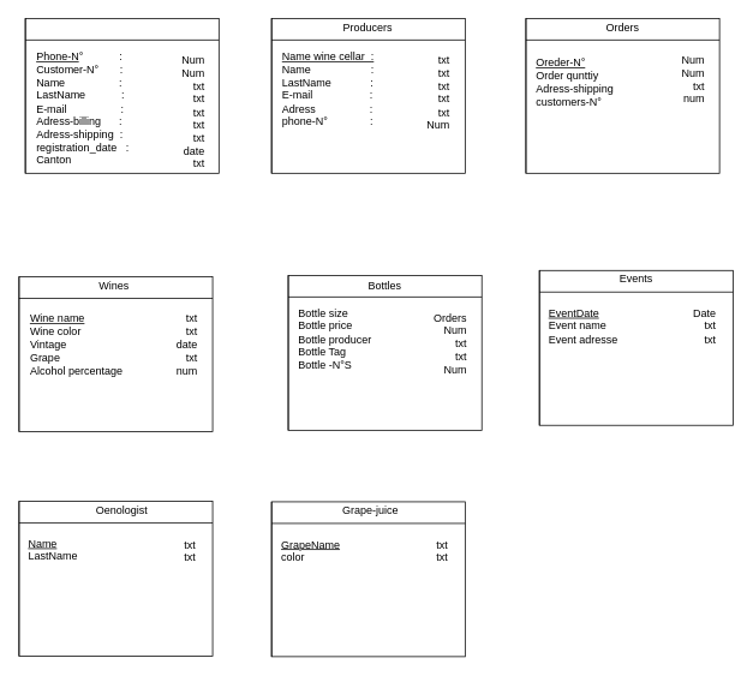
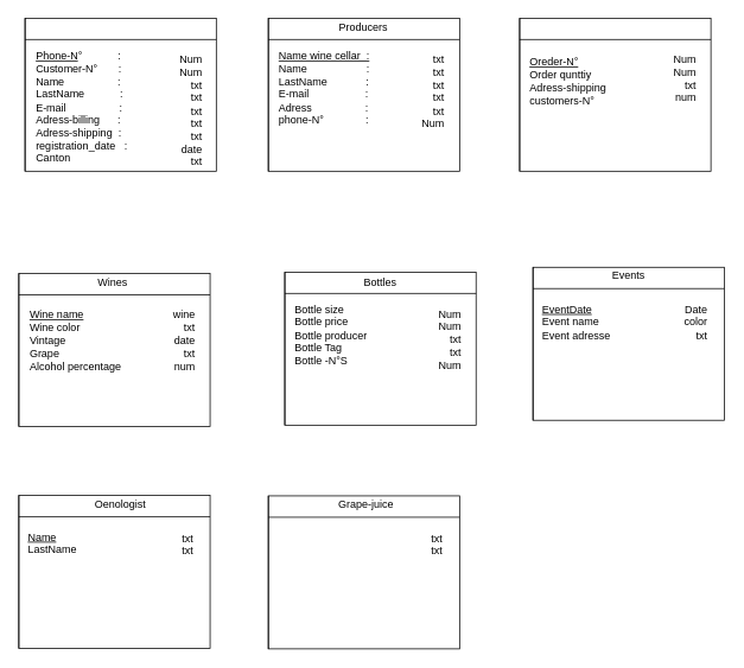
  <mxCell id="0" />
  <mxCell id="1" parent="0" />
  <mxCell id="2" value="" style="group" parent="1" vertex="1" connectable="0"><mxGeometry x="27.5" y="20" width="215" height="172" as="geometry" /></mxCell>
  <mxCell id="3" value="" style="group;align=left;" parent="2" vertex="1" connectable="0"><mxGeometry width="215" height="172" as="geometry" /></mxCell>
  <mxCell id="4" value="" style="shape=internalStorage;whiteSpace=wrap;html=1;backgroundOutline=1;dx=0;dy=24;" parent="3" vertex="1"><mxGeometry width="215.0" height="172" as="geometry" /></mxCell>
  <mxCell id="5" value="&lt;u&gt;Phone-N&lt;/u&gt;°&amp;nbsp; &amp;nbsp; &amp;nbsp; &amp;nbsp; &amp;nbsp; &amp;nbsp; :&lt;br&gt;Customer-N°&amp;nbsp; &amp;nbsp; &amp;nbsp; &amp;nbsp;:&lt;br&gt;Name&amp;nbsp; &amp;nbsp; &amp;nbsp; &amp;nbsp; &amp;nbsp; &amp;nbsp; &amp;nbsp; &amp;nbsp; &amp;nbsp; :&lt;br&gt;LastName&amp;nbsp; &amp;nbsp; &amp;nbsp; &amp;nbsp; &amp;nbsp; &amp;nbsp; :&lt;br&gt;E-mail&amp;nbsp; &amp;nbsp; &amp;nbsp; &amp;nbsp; &amp;nbsp; &amp;nbsp; &amp;nbsp; &amp;nbsp; &amp;nbsp; :&lt;br&gt;Adress-billing&amp;nbsp; &amp;nbsp; &amp;nbsp; :&lt;br&gt;Adress-shipping&amp;nbsp; :&lt;br&gt;registration_date&amp;nbsp; &amp;nbsp;:&lt;br&gt;Canton&amp;nbsp;&lt;br&gt;&lt;br&gt;&amp;nbsp;" style="text;html=1;strokeColor=none;fillColor=none;align=left;verticalAlign=top;whiteSpace=wrap;rounded=0;" parent="3" vertex="1"><mxGeometry x="10" y="29" width="121" height="139" as="geometry" /></mxCell>
  <mxCell id="6" value="Num&lt;br&gt;Num&lt;br&gt;txt&lt;br&gt;txt&lt;br&gt;txt&lt;br&gt;txt&lt;br&gt;txt&lt;br&gt;date&lt;br&gt;txt" style="text;html=1;strokeColor=none;fillColor=none;align=right;verticalAlign=top;whiteSpace=wrap;rounded=0;horizontal=1;" parent="3" vertex="1"><mxGeometry x="126" y="33" width="75" height="133" as="geometry" /></mxCell>
  <mxCell id="7" value="" style="group" parent="1" vertex="1" connectable="0"><mxGeometry x="301" y="20" width="215" height="172" as="geometry" /></mxCell>
  <mxCell id="8" value="" style="group;align=left;" parent="7" vertex="1" connectable="0"><mxGeometry width="215" height="172" as="geometry" /></mxCell>
  <mxCell id="9" value="" style="shape=internalStorage;whiteSpace=wrap;html=1;backgroundOutline=1;dx=0;dy=24;" parent="8" vertex="1"><mxGeometry width="215.0" height="172" as="geometry" /></mxCell>
  <mxCell id="10" value="Producers" style="text;html=1;strokeColor=none;fillColor=none;align=center;verticalAlign=middle;whiteSpace=wrap;rounded=0;" parent="8" vertex="1"><mxGeometry x="47.339" width="120.321" height="22.781" as="geometry" /></mxCell>
  <mxCell id="11" value="&lt;u&gt;Name wine cellar&amp;nbsp; :&lt;br&gt;&lt;/u&gt;Name&amp;nbsp; &amp;nbsp; &amp;nbsp; &amp;nbsp; &amp;nbsp; &amp;nbsp; &amp;nbsp; &amp;nbsp; &amp;nbsp; &amp;nbsp; :&lt;br&gt;LastName&amp;nbsp; &amp;nbsp; &amp;nbsp; &amp;nbsp; &amp;nbsp; &amp;nbsp; &amp;nbsp;:&lt;br&gt;E-mail&amp;nbsp; &amp;nbsp; &amp;nbsp; &amp;nbsp; &amp;nbsp; &amp;nbsp; &amp;nbsp; &amp;nbsp; &amp;nbsp; &amp;nbsp;:&lt;br&gt;Adress&amp;nbsp; &amp;nbsp; &amp;nbsp; &amp;nbsp; &amp;nbsp; &amp;nbsp; &amp;nbsp; &amp;nbsp; &amp;nbsp; :&lt;br&gt;phone-N°&amp;nbsp; &amp;nbsp; &amp;nbsp; &amp;nbsp; &amp;nbsp; &amp;nbsp; &amp;nbsp; :&lt;br&gt;&lt;br&gt;&lt;br&gt;&amp;nbsp;" style="text;html=1;strokeColor=none;fillColor=none;align=left;verticalAlign=top;whiteSpace=wrap;rounded=0;" parent="8" vertex="1"><mxGeometry x="9.908" y="28.667" width="109.977" height="105.111" as="geometry" /></mxCell>
  <mxCell id="12" value="txt&lt;br&gt;txt&lt;br&gt;txt&lt;br&gt;txt&lt;br&gt;txt&lt;br&gt;Num" style="text;html=1;strokeColor=none;fillColor=none;align=right;verticalAlign=top;whiteSpace=wrap;rounded=0;horizontal=1;" parent="8" vertex="1"><mxGeometry x="126" y="33" width="74" height="95" as="geometry" /></mxCell>
  <mxCell id="13" value="" style="group" parent="1" vertex="1" connectable="0"><mxGeometry x="20.5" y="307" width="215" height="172" as="geometry" /></mxCell>
  <mxCell id="14" value="" style="group;align=left;" parent="13" vertex="1" connectable="0"><mxGeometry width="215" height="172" as="geometry" /></mxCell>
  <mxCell id="15" value="" style="shape=internalStorage;whiteSpace=wrap;html=1;backgroundOutline=1;dx=0;dy=24;" parent="14" vertex="1"><mxGeometry width="215.0" height="172" as="geometry" /></mxCell>
  <mxCell id="16" value="Wines&amp;nbsp;" style="text;html=1;strokeColor=none;fillColor=none;align=center;verticalAlign=middle;whiteSpace=wrap;rounded=0;" parent="14" vertex="1"><mxGeometry x="47.339" width="120.321" height="22.781" as="geometry" /></mxCell>
- <mxCell id="17" value="txt&lt;br&gt;txt&lt;br&gt;date&lt;br&gt;txt&lt;br&gt;num" style="text;html=1;strokeColor=none;fillColor=none;align=right;verticalAlign=top;whiteSpace=wrap;rounded=0;horizontal=1;" parent="14" vertex="1"><mxGeometry x="125.829" y="33.01" width="75.3" height="103.374" as="geometry" /></mxCell>
+ <mxCell id="17" value="wine&lt;br&gt;txt&lt;br&gt;date&lt;br&gt;txt&lt;br&gt;num" style="text;html=1;strokeColor=none;fillColor=none;align=right;verticalAlign=top;whiteSpace=wrap;rounded=0;horizontal=1;" parent="14" vertex="1"><mxGeometry x="125.829" y="33.01" width="75.3" height="103.374" as="geometry" /></mxCell>
  <mxCell id="18" value="&lt;u&gt;Wine name&lt;/u&gt;&lt;br&gt;Wine color&lt;br&gt;Vintage&lt;br&gt;Grape&lt;br&gt;Alcohol percentage" style="text;html=1;strokeColor=none;fillColor=none;align=left;verticalAlign=top;whiteSpace=wrap;rounded=0;" parent="14" vertex="1"><mxGeometry x="10" y="33" width="148" height="134" as="geometry" /></mxCell>
  <mxCell id="19" value="" style="group" parent="1" vertex="1" connectable="0"><mxGeometry x="319.5" y="305.5" width="215" height="172" as="geometry" /></mxCell>
  <mxCell id="20" value="" style="group;align=left;" parent="19" vertex="1" connectable="0"><mxGeometry width="215" height="172" as="geometry" /></mxCell>
  <mxCell id="21" value="" style="shape=internalStorage;whiteSpace=wrap;html=1;backgroundOutline=1;dx=0;dy=24;" parent="20" vertex="1"><mxGeometry width="215.0" height="172" as="geometry" /></mxCell>
  <mxCell id="22" value="Bottles" style="text;html=1;strokeColor=none;fillColor=none;align=center;verticalAlign=middle;whiteSpace=wrap;rounded=0;" parent="20" vertex="1"><mxGeometry x="47.339" width="120.321" height="22.781" as="geometry" /></mxCell>
  <mxCell id="23" value="Bottle size&lt;br&gt;Bottle price&lt;br&gt;Bottle producer&lt;br&gt;&lt;span style=&quot;text-align: center&quot;&gt;Bottle Tag&lt;br&gt;Bottle -N°S&amp;nbsp;&lt;/span&gt;" style="text;html=1;strokeColor=none;fillColor=none;align=left;verticalAlign=top;whiteSpace=wrap;rounded=0;" parent="20" vertex="1"><mxGeometry x="9.908" y="28.667" width="109.977" height="105.111" as="geometry" /></mxCell>
- <mxCell id="24" value="Orders&lt;br&gt;Num&lt;br&gt;txt&lt;br&gt;txt&lt;br&gt;Num" style="text;html=1;strokeColor=none;fillColor=none;align=right;verticalAlign=top;whiteSpace=wrap;rounded=0;horizontal=1;" parent="20" vertex="1"><mxGeometry x="126" y="33" width="74" height="95" as="geometry" /></mxCell>
+ <mxCell id="24" value="Num&lt;br&gt;Num&lt;br&gt;txt&lt;br&gt;txt&lt;br&gt;Num" style="text;html=1;strokeColor=none;fillColor=none;align=right;verticalAlign=top;whiteSpace=wrap;rounded=0;horizontal=1;" parent="20" vertex="1"><mxGeometry x="126" y="33" width="74" height="95" as="geometry" /></mxCell>
  <mxCell id="25" value="" style="group" parent="1" vertex="1" connectable="0"><mxGeometry x="583.5" y="20" width="215" height="172" as="geometry" /></mxCell>
  <mxCell id="26" value="" style="group;align=left;" parent="25" vertex="1" connectable="0"><mxGeometry width="215" height="172" as="geometry" /></mxCell>
  <mxCell id="27" value="" style="shape=internalStorage;whiteSpace=wrap;html=1;backgroundOutline=1;dx=0;dy=24;" parent="26" vertex="1"><mxGeometry width="215.0" height="172" as="geometry" /></mxCell>
- <mxCell id="28" value="Orders" style="text;html=1;strokeColor=none;fillColor=none;align=center;verticalAlign=middle;whiteSpace=wrap;rounded=0;" parent="26" vertex="1"><mxGeometry x="47.339" width="120.321" height="22.781" as="geometry" /></mxCell>
  <mxCell id="29" value="&lt;u&gt;Oreder-N°&lt;/u&gt;&lt;br&gt;Order qunttiy&amp;nbsp;&lt;br&gt;Adress-shipping&amp;nbsp;&lt;br&gt;customers-N°" style="text;html=1;strokeColor=none;fillColor=none;align=left;verticalAlign=top;whiteSpace=wrap;rounded=0;" parent="26" vertex="1"><mxGeometry x="9.908" y="35.667" width="109.977" height="105.111" as="geometry" /></mxCell>
  <mxCell id="30" value="Num&lt;br&gt;Num&lt;br&gt;txt&lt;br&gt;num" style="text;html=1;strokeColor=none;fillColor=none;align=right;verticalAlign=top;whiteSpace=wrap;rounded=0;horizontal=1;" parent="26" vertex="1"><mxGeometry x="126" y="33" width="74" height="95" as="geometry" /></mxCell>
  <mxCell id="31" value="" style="group" parent="1" vertex="1" connectable="0"><mxGeometry x="598.5" y="300" width="215" height="172" as="geometry" /></mxCell>
  <mxCell id="32" value="" style="group;align=left;" parent="31" vertex="1" connectable="0"><mxGeometry width="215" height="172" as="geometry" /></mxCell>
  <mxCell id="33" value="" style="shape=internalStorage;whiteSpace=wrap;html=1;backgroundOutline=1;dx=0;dy=24;" parent="32" vertex="1"><mxGeometry width="215.0" height="172" as="geometry" /></mxCell>
  <mxCell id="34" value="&lt;u&gt;EventDate&lt;br&gt;&lt;/u&gt;Event name&lt;br&gt;Event adresse&lt;br&gt;" style="text;html=1;strokeColor=none;fillColor=none;align=left;verticalAlign=top;whiteSpace=wrap;rounded=0;" parent="32" vertex="1"><mxGeometry x="8.908" y="33.667" width="109.977" height="105.111" as="geometry" /></mxCell>
- <mxCell id="35" value="Date&lt;br&gt;txt&lt;br&gt;txt&lt;br&gt;" style="text;html=1;strokeColor=none;fillColor=none;align=right;verticalAlign=top;whiteSpace=wrap;rounded=0;horizontal=1;" parent="32" vertex="1"><mxGeometry x="124" y="34" width="74" height="95" as="geometry" /></mxCell>
+ <mxCell id="35" value="Date&lt;br&gt;color&lt;br&gt;txt&lt;br&gt;" style="text;html=1;strokeColor=none;fillColor=none;align=right;verticalAlign=top;whiteSpace=wrap;rounded=0;horizontal=1;" parent="32" vertex="1"><mxGeometry x="124" y="34" width="74" height="95" as="geometry" /></mxCell>
  <mxCell id="36" value="Events" style="text;html=1;strokeColor=none;fillColor=none;align=center;verticalAlign=middle;whiteSpace=wrap;rounded=0;" parent="32" vertex="1"><mxGeometry x="87.5" width="40" height="20" as="geometry" /></mxCell>
  <mxCell id="37" value="" style="group" parent="1" vertex="1" connectable="0"><mxGeometry x="20.5" y="551.5" width="215" height="172" as="geometry" /></mxCell>
  <mxCell id="38" value="" style="group;align=left;" parent="37" vertex="1" connectable="0"><mxGeometry y="5" width="215" height="172" as="geometry" /></mxCell>
  <mxCell id="39" value="" style="shape=internalStorage;whiteSpace=wrap;html=1;backgroundOutline=1;dx=0;dy=24;" parent="38" vertex="1"><mxGeometry width="215.0" height="172" as="geometry" /></mxCell>
  <mxCell id="40" value="&lt;u&gt;Name&lt;br&gt;&lt;/u&gt;&lt;span class=&quot;tlid-translation translation&quot; lang=&quot;en&quot;&gt;LastName&lt;/span&gt;" style="text;html=1;strokeColor=none;fillColor=none;align=left;verticalAlign=top;whiteSpace=wrap;rounded=0;" parent="38" vertex="1"><mxGeometry x="8.908" y="33.667" width="109.977" height="105.111" as="geometry" /></mxCell>
  <mxCell id="41" value="txt&lt;br&gt;txt&lt;br&gt;" style="text;html=1;strokeColor=none;fillColor=none;align=right;verticalAlign=top;whiteSpace=wrap;rounded=0;horizontal=1;" parent="38" vertex="1"><mxGeometry x="124" y="34" width="74" height="95" as="geometry" /></mxCell>
  <mxCell id="42" value="&lt;span class=&quot;tlid-translation translation&quot; tabindex=&quot;-1&quot; lang=&quot;en&quot; style=&quot;text-align: left&quot;&gt;Oenologist&lt;/span&gt;" style="text;html=1;strokeColor=none;fillColor=none;align=center;verticalAlign=middle;whiteSpace=wrap;rounded=0;" parent="38" vertex="1"><mxGeometry x="80.5" y="0.5" width="68" height="20" as="geometry" /></mxCell>
  <mxCell id="43" value="" style="group" parent="1" vertex="1" connectable="0"><mxGeometry x="301" y="552" width="215" height="172" as="geometry" /></mxCell>
  <mxCell id="44" value="" style="group;align=left;" parent="43" vertex="1" connectable="0"><mxGeometry y="5" width="215" height="172" as="geometry" /></mxCell>
  <mxCell id="45" value="" style="shape=internalStorage;whiteSpace=wrap;html=1;backgroundOutline=1;dx=0;dy=24;" parent="44" vertex="1"><mxGeometry width="215.0" height="172" as="geometry" /></mxCell>
- <mxCell id="46" value="&lt;u&gt;GrapeName&lt;br&gt;&lt;/u&gt;color&lt;br&gt;" style="text;html=1;strokeColor=none;fillColor=none;align=left;verticalAlign=top;whiteSpace=wrap;rounded=0;" parent="44" vertex="1"><mxGeometry x="8.908" y="33.667" width="109.977" height="105.111" as="geometry" /></mxCell>
  <mxCell id="47" value="txt&lt;br&gt;txt&lt;br&gt;" style="text;html=1;strokeColor=none;fillColor=none;align=right;verticalAlign=top;whiteSpace=wrap;rounded=0;horizontal=1;" parent="44" vertex="1"><mxGeometry x="124" y="34" width="74" height="95" as="geometry" /></mxCell>
  <mxCell id="48" value="&lt;div&gt;Grape-juice&lt;/div&gt;" style="text;html=1;strokeColor=none;fillColor=none;align=left;verticalAlign=middle;whiteSpace=wrap;rounded=0;" parent="44" vertex="1"><mxGeometry x="76.5" width="68" height="20" as="geometry" /></mxCell>
